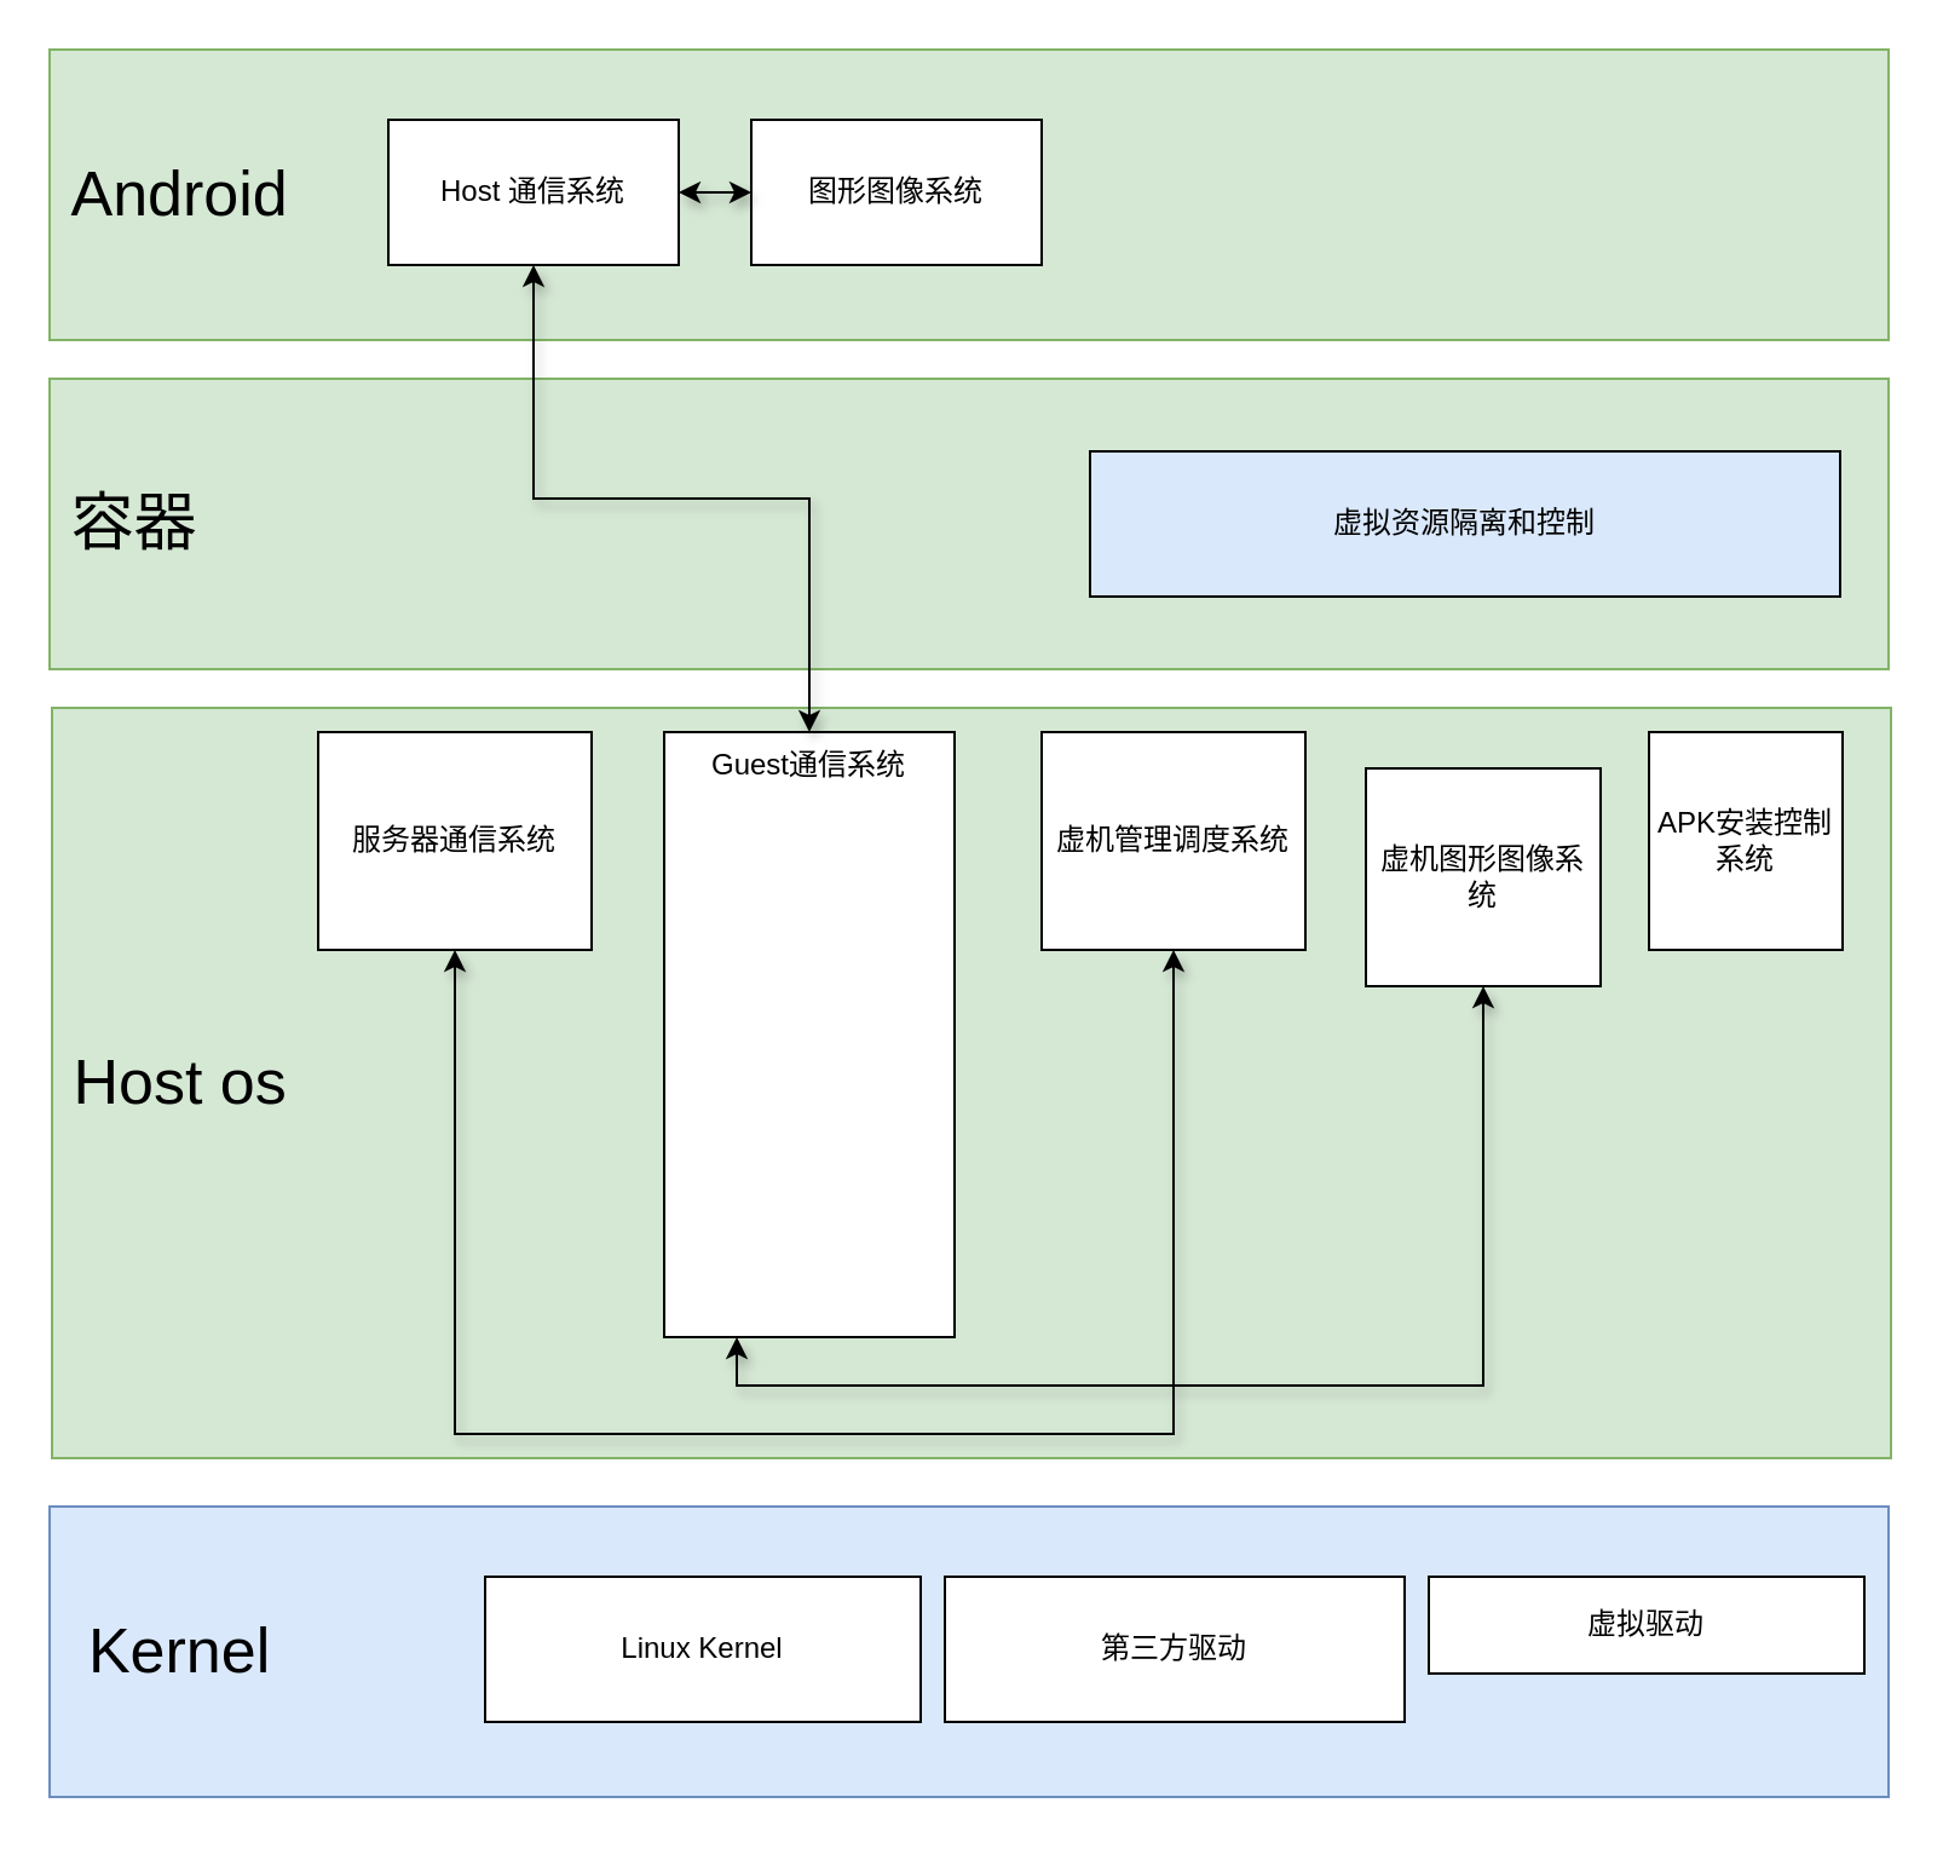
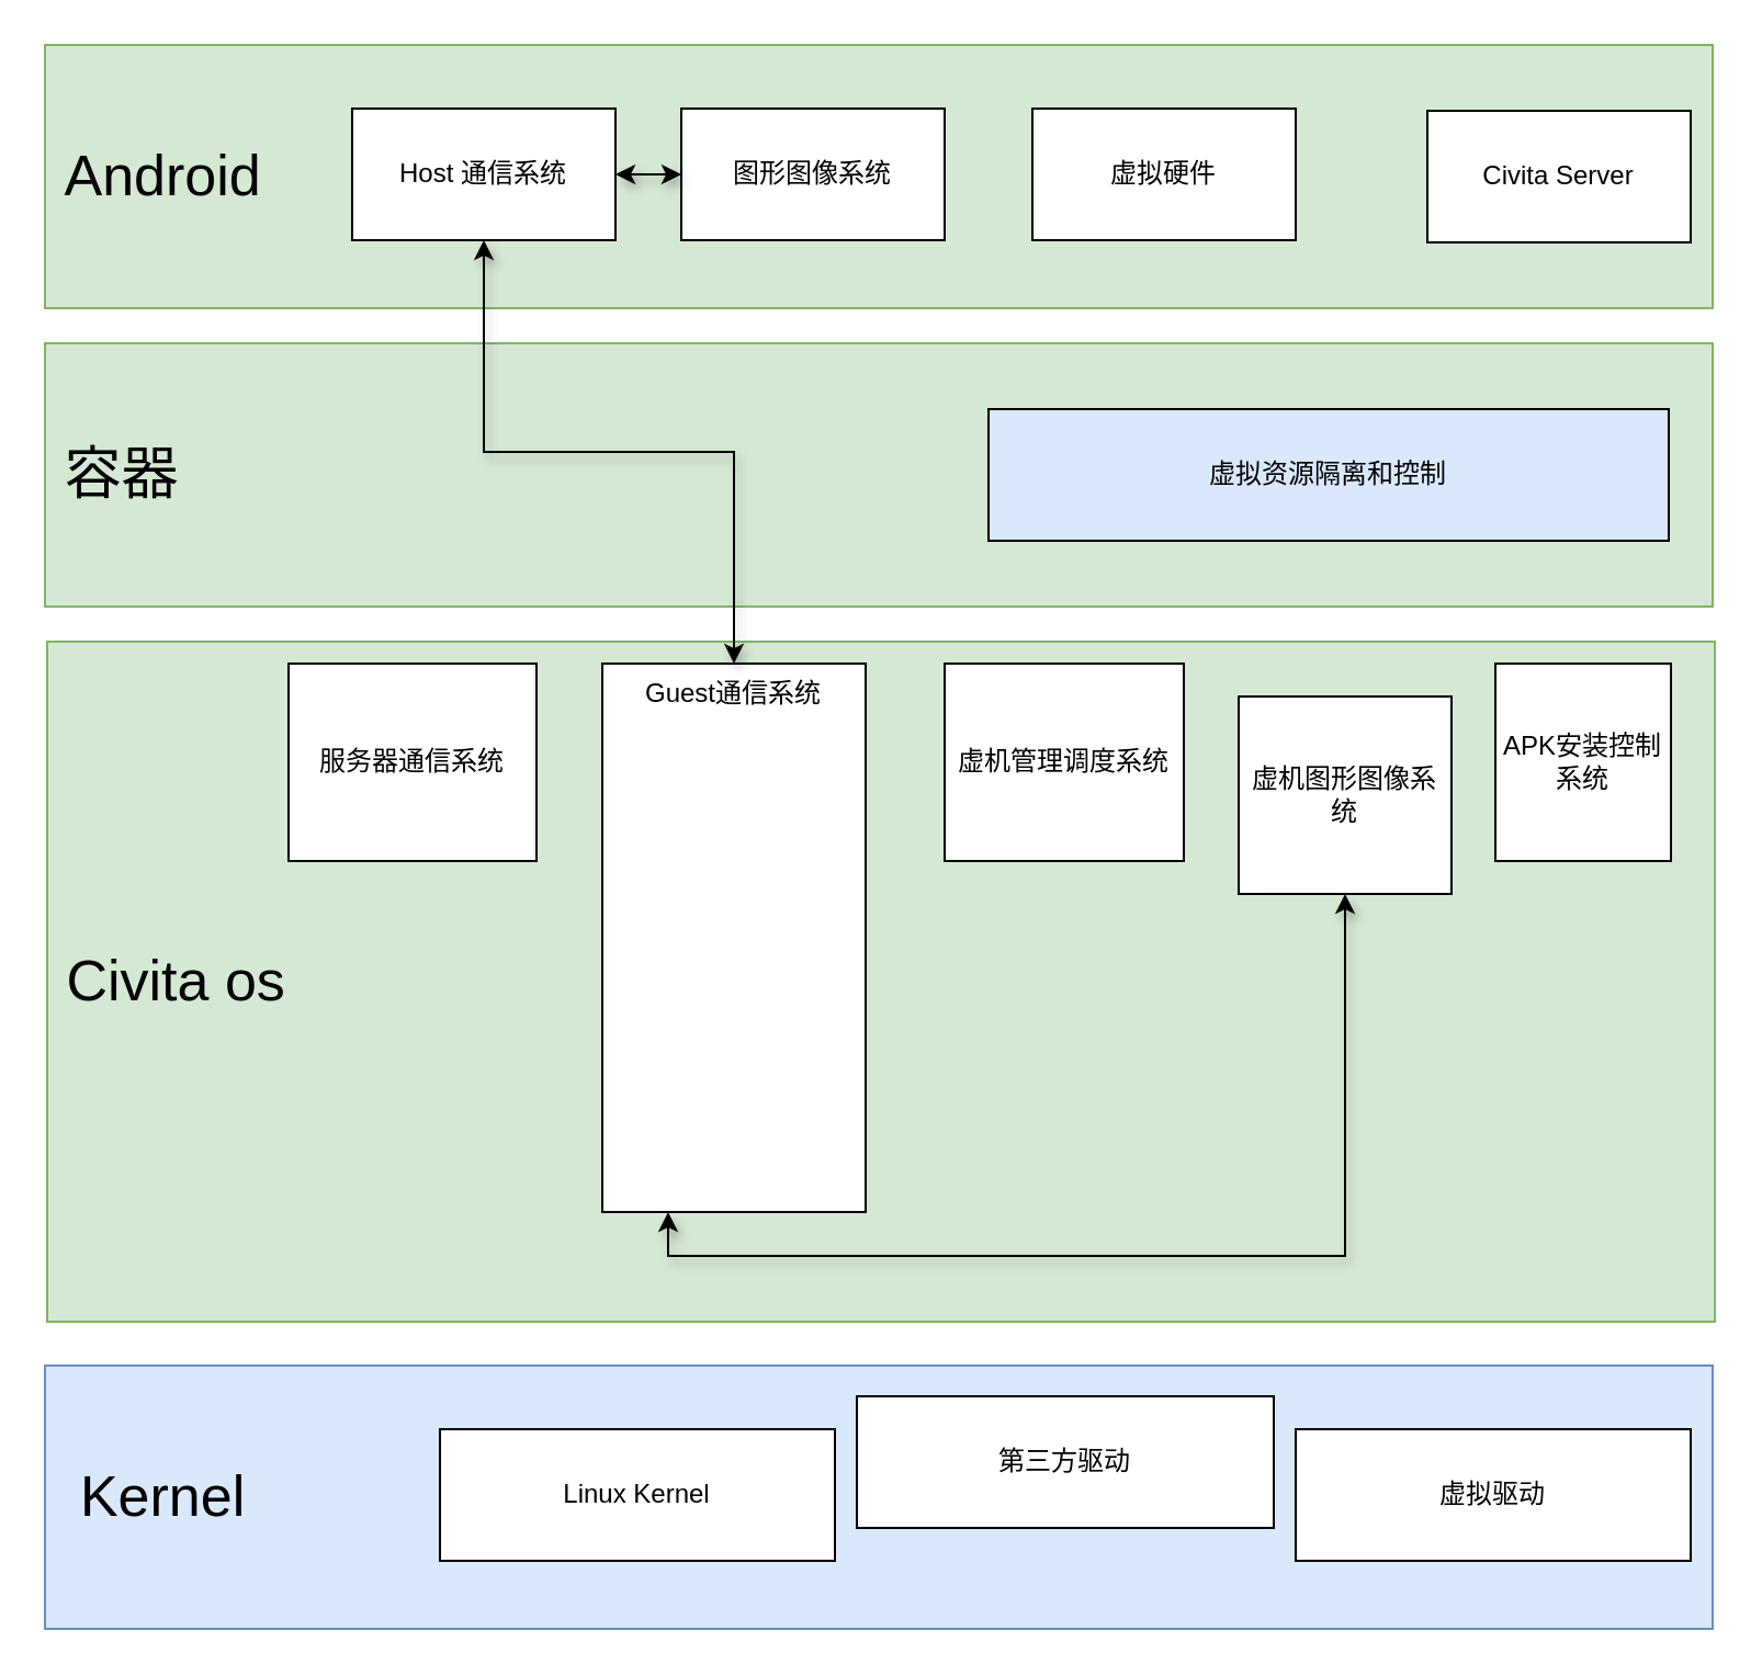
  <mxCell id="0" />
  <mxCell id="1" parent="0" />
  <mxCell id="2" value="&lt;font style=&quot;font-size: 26px&quot;&gt;&amp;nbsp; Kernel&lt;/font&gt;" style="rounded=0;whiteSpace=wrap;html=1;align=left;fillColor=#dae8fc;strokeColor=#6c8ebf;" parent="1" vertex="1"><mxGeometry x="20" y="622" width="760" height="120" as="geometry" /></mxCell>
- <mxCell id="3" value="&lt;span style=&quot;font-size: 26px&quot;&gt;&amp;nbsp;Host os&lt;/span&gt;" style="rounded=0;whiteSpace=wrap;html=1;align=left;fillColor=#d5e8d4;strokeColor=#82b366;" parent="1" vertex="1"><mxGeometry x="21" y="292" width="760" height="310" as="geometry" /></mxCell>
+ <mxCell id="3" value="&lt;span style=&quot;font-size: 26px&quot;&gt;&amp;nbsp;Civita os&lt;/span&gt;" style="rounded=0;whiteSpace=wrap;html=1;align=left;fillColor=#d5e8d4;strokeColor=#82b366;" parent="1" vertex="1"><mxGeometry x="21" y="292" width="760" height="310" as="geometry" /></mxCell>
  <mxCell id="4" value="Linux Kernel" style="rounded=0;whiteSpace=wrap;html=1;" parent="1" vertex="1"><mxGeometry x="200" y="651" width="180" height="60" as="geometry" /></mxCell>
- <mxCell id="5" value="第三方驱动" style="rounded=0;whiteSpace=wrap;html=1;" parent="1" vertex="1"><mxGeometry x="390" y="651" width="190" height="60" as="geometry" /></mxCell>
- <mxCell id="6" value="虚拟驱动" style="rounded=0;whiteSpace=wrap;html=1;" parent="1" vertex="1"><mxGeometry x="590" y="651" width="180" height="40" as="geometry" /></mxCell>
+ <mxCell id="5" value="第三方驱动" style="rounded=0;whiteSpace=wrap;html=1;" parent="1" vertex="1"><mxGeometry x="390" y="636" width="190" height="60" as="geometry" /></mxCell>
+ <mxCell id="6" value="虚拟驱动" style="rounded=0;whiteSpace=wrap;html=1;" parent="1" vertex="1"><mxGeometry x="590" y="651" width="180" height="60" as="geometry" /></mxCell>
  <mxCell id="7" value="虚机图形图像系统" style="rounded=0;whiteSpace=wrap;html=1;" parent="1" vertex="1"><mxGeometry x="564" y="317" width="97" height="90" as="geometry" /></mxCell>
  <mxCell id="8" value="&lt;span style=&quot;font-size: 26px&quot;&gt;&amp;nbsp;Android&lt;/span&gt;" style="rounded=0;whiteSpace=wrap;html=1;align=left;fillColor=#d5e8d4;strokeColor=#82b366;" parent="1" vertex="1"><mxGeometry x="20" y="20" width="760" height="120" as="geometry" /></mxCell>
+ <mxCell id="9" value="Civita Server" style="rounded=0;whiteSpace=wrap;html=1;" parent="1" vertex="1"><mxGeometry x="650" y="50" width="120" height="60" as="geometry" /></mxCell>
+ <mxCell id="10" value="虚拟硬件" style="rounded=0;whiteSpace=wrap;html=1;" parent="1" vertex="1"><mxGeometry x="470" y="49" width="120" height="60" as="geometry" /></mxCell>
  <mxCell id="11" style="edgeStyle=orthogonalEdgeStyle;rounded=0;orthogonalLoop=1;jettySize=auto;html=1;exitX=0.25;exitY=1;exitDx=0;exitDy=0;entryX=0.5;entryY=1;entryDx=0;entryDy=0;shadow=1;startArrow=classic;startFill=1;" edge="1" parent="1" source="12" target="7"><mxGeometry relative="1" as="geometry"><Array as="points"><mxPoint x="304" y="572" /><mxPoint x="613" y="572" /></Array></mxGeometry></mxCell>
  <mxCell id="12" value="Guest通信系统" style="rounded=0;whiteSpace=wrap;html=1;verticalAlign=top;" parent="1" vertex="1"><mxGeometry x="274" y="302" width="120" height="250" as="geometry" /></mxCell>
  <mxCell id="13" value="APK安装控制系统" style="rounded=0;whiteSpace=wrap;html=1;" parent="1" vertex="1"><mxGeometry x="681" y="302" width="80" height="90" as="geometry" /></mxCell>
  <mxCell id="14" value="图形图像系统" style="rounded=0;whiteSpace=wrap;html=1;" parent="1" vertex="1"><mxGeometry x="310" y="49" width="120" height="60" as="geometry" /></mxCell>
  <mxCell id="15" style="edgeStyle=orthogonalEdgeStyle;rounded=0;orthogonalLoop=1;jettySize=auto;html=1;exitX=1;exitY=0.5;exitDx=0;exitDy=0;shadow=1;startArrow=classic;startFill=1;" edge="1" parent="1" source="16" target="14"><mxGeometry relative="1" as="geometry" /></mxCell>
  <mxCell id="16" value="Host 通信系统" style="rounded=0;whiteSpace=wrap;html=1;" parent="1" vertex="1"><mxGeometry x="160" y="49" width="120" height="60" as="geometry" /></mxCell>
  <mxCell id="17" value="&lt;span style=&quot;font-size: 26px&quot;&gt;&amp;nbsp;容器&lt;/span&gt;" style="rounded=0;whiteSpace=wrap;html=1;align=left;fillColor=#d5e8d4;strokeColor=#82b366;" parent="1" vertex="1"><mxGeometry x="20" y="156" width="760" height="120" as="geometry" /></mxCell>
  <mxCell id="18" value="虚拟资源隔离和控制" style="rounded=0;whiteSpace=wrap;html=1;fillColor=#dae8fc;" parent="1" vertex="1"><mxGeometry x="450" y="186" width="310" height="60" as="geometry" /></mxCell>
  <mxCell id="19" value="虚机管理调度系统" style="rounded=0;whiteSpace=wrap;html=1;" parent="1" vertex="1"><mxGeometry x="430" y="302" width="109" height="90" as="geometry" /></mxCell>
- <mxCell id="20" style="edgeStyle=orthogonalEdgeStyle;rounded=0;orthogonalLoop=1;jettySize=auto;html=1;exitX=0.5;exitY=1;exitDx=0;exitDy=0;entryX=0.5;entryY=1;entryDx=0;entryDy=0;shadow=1;startArrow=classic;startFill=1;" edge="1" parent="1" source="21" target="19"><mxGeometry relative="1" as="geometry"><Array as="points"><mxPoint x="188" y="592" /><mxPoint x="485" y="592" /></Array></mxGeometry></mxCell>
  <mxCell id="21" value="服务器通信系统" style="rounded=0;whiteSpace=wrap;html=1;" parent="1" vertex="1"><mxGeometry x="131" y="302" width="113" height="90" as="geometry" /></mxCell>
  <mxCell id="22" style="edgeStyle=orthogonalEdgeStyle;rounded=0;orthogonalLoop=1;jettySize=auto;html=1;shadow=1;startArrow=classic;startFill=1;" edge="1" parent="1" source="12" target="16"><mxGeometry relative="1" as="geometry" /></mxCell>
